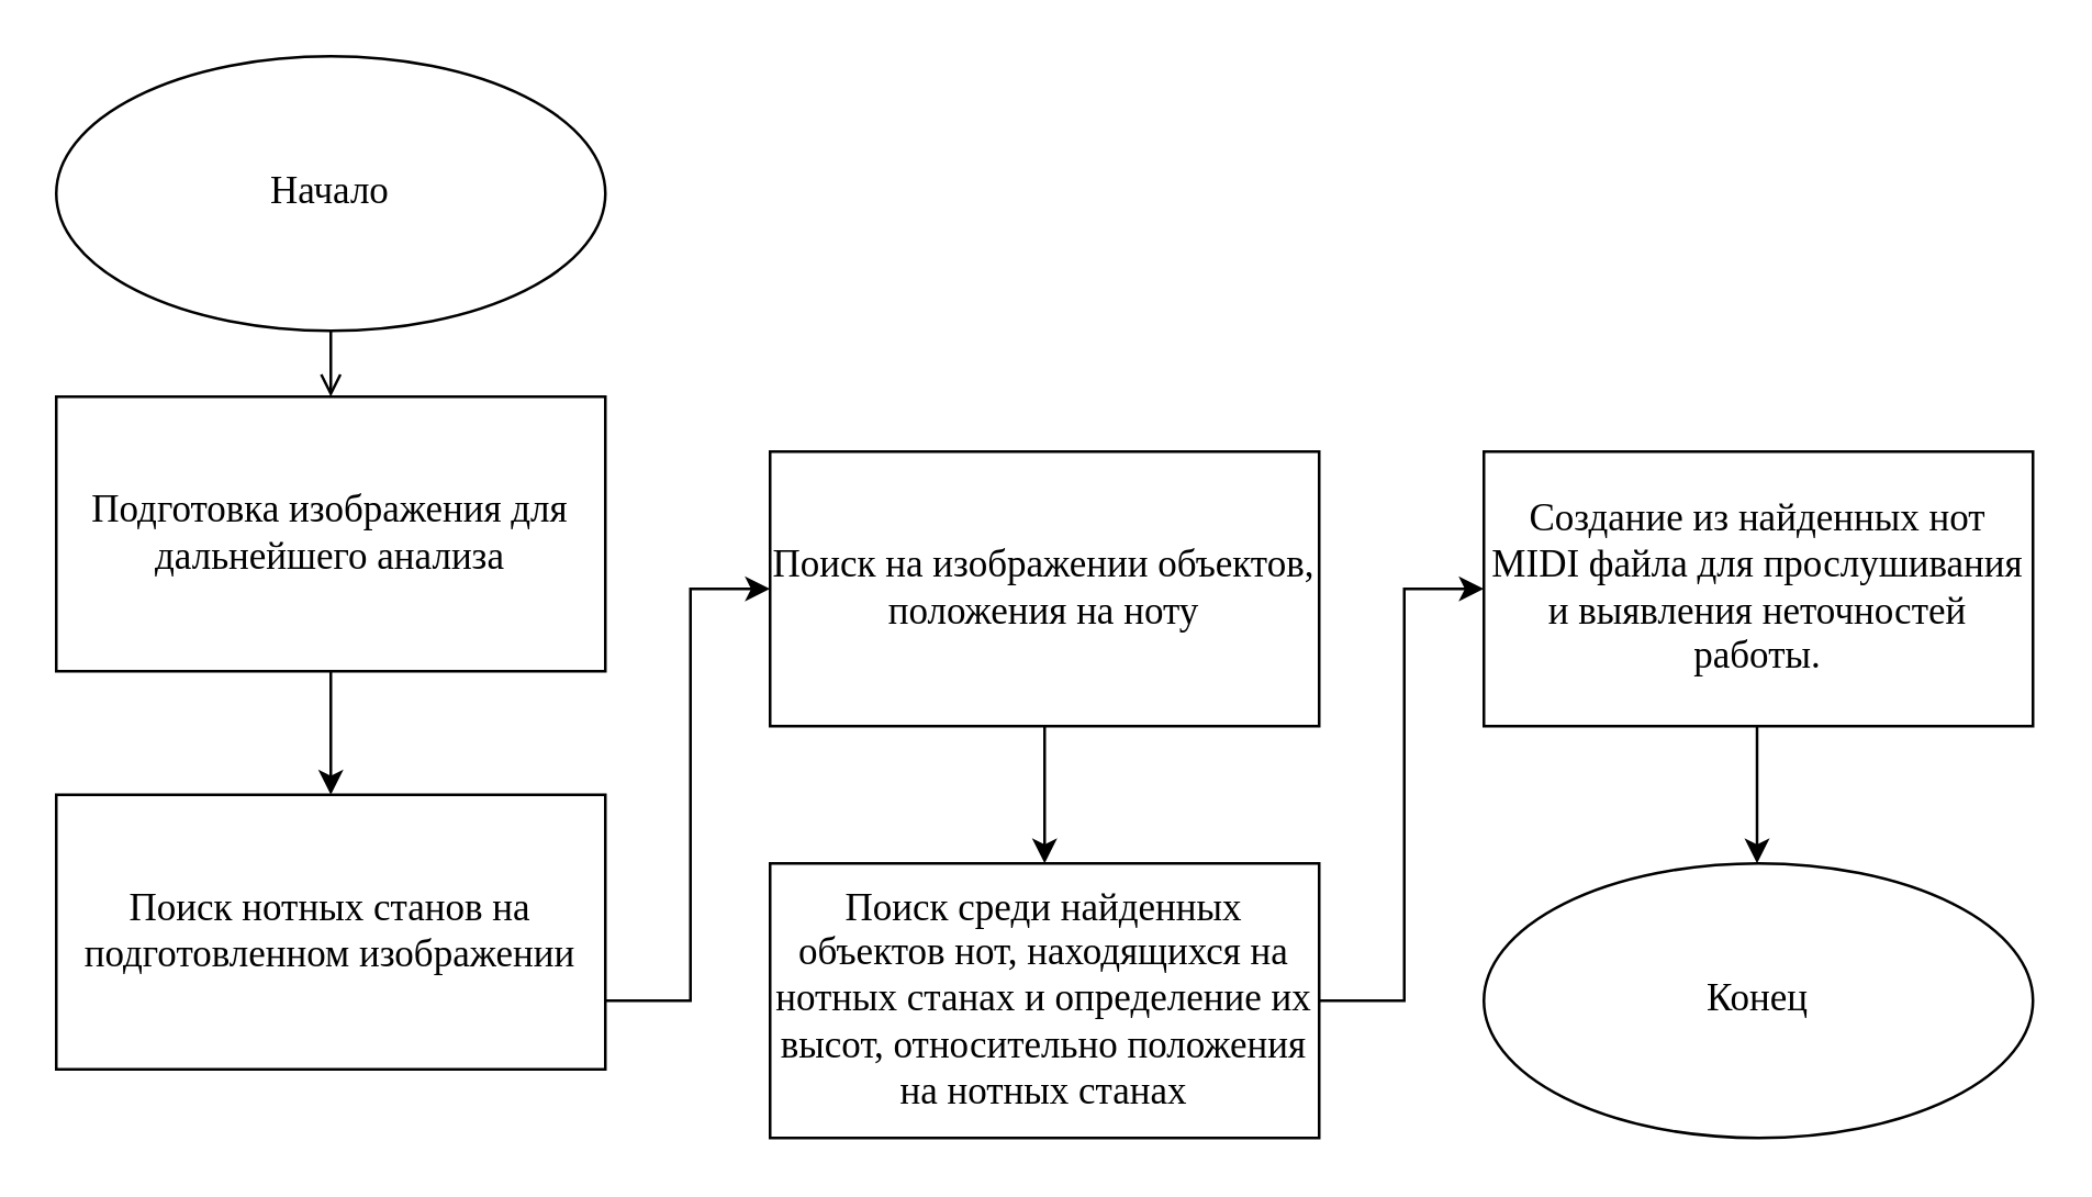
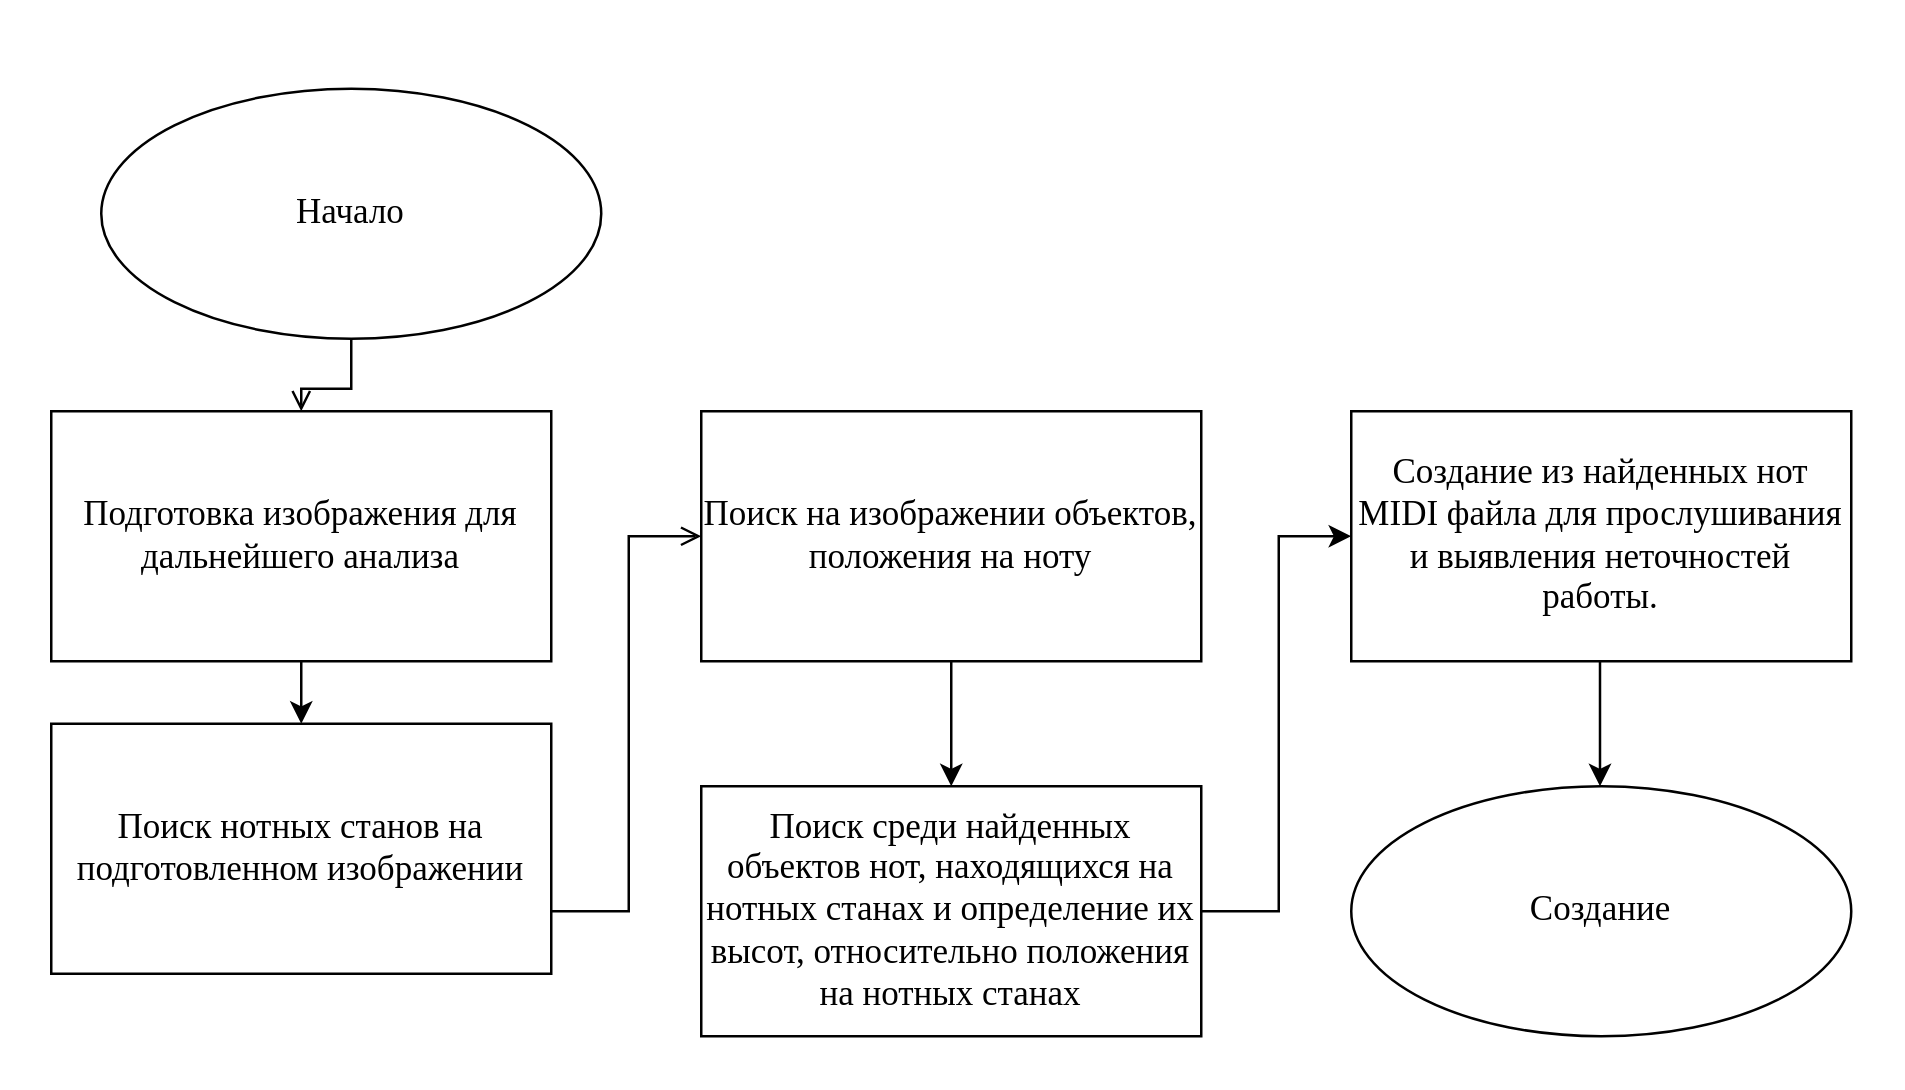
  <mxCell id="0" />
  <mxCell id="1" parent="0" />
  <mxCell id="2" style="edgeStyle=orthogonalEdgeStyle;rounded=0;orthogonalLoop=1;jettySize=auto;html=1;entryX=0.5;entryY=0;entryDx=0;entryDy=0;endArrow=open;" edge="1" parent="1" source="3" target="5"><mxGeometry relative="1" as="geometry" /></mxCell>
- <mxCell id="3" value="&lt;font style=&quot;font-size: 14px;&quot; face=&quot;Times New Roman&quot;&gt;Начало&lt;/font&gt;" style="ellipse;whiteSpace=wrap;html=1;" vertex="1" parent="1"><mxGeometry x="20" y="20" width="200" height="100" as="geometry" /></mxCell>
+ <mxCell id="3" value="&lt;font style=&quot;font-size: 14px;&quot; face=&quot;Times New Roman&quot;&gt;Начало&lt;/font&gt;" style="ellipse;whiteSpace=wrap;html=1;" vertex="1" parent="1"><mxGeometry x="40" y="35" width="200" height="100" as="geometry" /></mxCell>
  <mxCell id="4" style="edgeStyle=orthogonalEdgeStyle;rounded=0;orthogonalLoop=1;jettySize=auto;html=1;entryX=0.5;entryY=0;entryDx=0;entryDy=0;" edge="1" parent="1" source="5" target="7"><mxGeometry relative="1" as="geometry" /></mxCell>
- <mxCell id="5" value="&lt;font style=&quot;font-size: 14px;&quot; face=&quot;Times New Roman&quot;&gt;Подготовка изображения для дальнейшего анализа&lt;/font&gt;" style="rounded=0;whiteSpace=wrap;html=1;" vertex="1" parent="1"><mxGeometry x="20" y="144" width="200" height="100" as="geometry" /></mxCell>
- <mxCell id="6" style="edgeStyle=orthogonalEdgeStyle;rounded=0;orthogonalLoop=1;jettySize=auto;html=1;entryX=0;entryY=0.5;entryDx=0;entryDy=0;" edge="1" parent="1" source="7" target="9"><mxGeometry relative="1" as="geometry"><mxPoint x="250" y="210" as="targetPoint" /><Array as="points"><mxPoint x="251" y="364" /><mxPoint x="251" y="214" /></Array></mxGeometry></mxCell>
+ <mxCell id="5" value="&lt;font style=&quot;font-size: 14px;&quot; face=&quot;Times New Roman&quot;&gt;Подготовка изображения для дальнейшего анализа&lt;/font&gt;" style="rounded=0;whiteSpace=wrap;html=1;" vertex="1" parent="1"><mxGeometry x="20" y="164" width="200" height="100" as="geometry" /></mxCell>
+ <mxCell id="6" style="edgeStyle=orthogonalEdgeStyle;rounded=0;orthogonalLoop=1;jettySize=auto;html=1;entryX=0;entryY=0.5;entryDx=0;entryDy=0;endArrow=open;" edge="1" parent="1" source="7" target="9"><mxGeometry relative="1" as="geometry"><mxPoint x="250" y="210" as="targetPoint" /><Array as="points"><mxPoint x="251" y="364" /><mxPoint x="251" y="214" /></Array></mxGeometry></mxCell>
  <mxCell id="7" value="&lt;font style=&quot;font-size: 14px;&quot; face=&quot;Times New Roman&quot;&gt;Поиск нотных станов на подготовленном изображении&lt;/font&gt;" style="rounded=0;whiteSpace=wrap;html=1;" vertex="1" parent="1"><mxGeometry x="20" y="289" width="200" height="100" as="geometry" /></mxCell>
  <mxCell id="8" style="edgeStyle=orthogonalEdgeStyle;rounded=0;orthogonalLoop=1;jettySize=auto;html=1;entryX=0.5;entryY=0;entryDx=0;entryDy=0;" edge="1" parent="1" source="9" target="11"><mxGeometry relative="1" as="geometry" /></mxCell>
  <mxCell id="9" value="&lt;font style=&quot;font-size: 14px;&quot; face=&quot;Times New Roman&quot;&gt;Поиск на изображении объектов, положения на ноту&lt;/font&gt;" style="rounded=0;whiteSpace=wrap;html=1;" vertex="1" parent="1"><mxGeometry x="280" y="164" width="200" height="100" as="geometry" /></mxCell>
  <mxCell id="10" style="edgeStyle=orthogonalEdgeStyle;rounded=0;orthogonalLoop=1;jettySize=auto;html=1;exitX=1;exitY=0.5;exitDx=0;exitDy=0;entryX=0;entryY=0.5;entryDx=0;entryDy=0;" edge="1" parent="1" source="11" target="12"><mxGeometry relative="1" as="geometry"><mxPoint x="510" y="210" as="targetPoint" /><Array as="points"><mxPoint x="511" y="364" /><mxPoint x="511" y="214" /></Array></mxGeometry></mxCell>
  <mxCell id="11" value="&lt;font style=&quot;font-size: 14px;&quot; face=&quot;Times New Roman&quot;&gt;Поиск среди найденных объектов нот, находящихся на нотных станах и определение их высот, относительно положения на нотных станах&lt;/font&gt;" style="rounded=0;whiteSpace=wrap;html=1;" vertex="1" parent="1"><mxGeometry x="280" y="314" width="200" height="100" as="geometry" /></mxCell>
  <mxCell id="12" value="&lt;font style=&quot;font-size: 14px;&quot; face=&quot;Times New Roman&quot;&gt;Создание из найденных нот MIDI файла для прослушивания и выявления неточностей работы.&lt;/font&gt;" style="rounded=0;whiteSpace=wrap;html=1;" vertex="1" parent="1"><mxGeometry x="540" y="164" width="200" height="100" as="geometry" /></mxCell>
  <mxCell id="13" style="edgeStyle=orthogonalEdgeStyle;rounded=0;orthogonalLoop=1;jettySize=auto;html=1;entryX=0.5;entryY=0;entryDx=0;entryDy=0;" edge="1" parent="1"><mxGeometry relative="1" as="geometry"><mxPoint x="639.5" y="264" as="sourcePoint" /><mxPoint x="639.5" y="314" as="targetPoint" /><Array as="points"><mxPoint x="640" y="300" /><mxPoint x="640" y="300" /></Array></mxGeometry></mxCell>
- <mxCell id="14" value="&lt;font style=&quot;font-size: 14px;&quot; face=&quot;Times New Roman&quot;&gt;Конец&lt;/font&gt;" style="ellipse;whiteSpace=wrap;html=1;" vertex="1" parent="1"><mxGeometry x="540" y="314" width="200" height="100" as="geometry" /></mxCell>
+ <mxCell id="14" value="&lt;font style=&quot;font-size: 14px;&quot; face=&quot;Times New Roman&quot;&gt;Создание&lt;/font&gt;" style="ellipse;whiteSpace=wrap;html=1;" vertex="1" parent="1"><mxGeometry x="540" y="314" width="200" height="100" as="geometry" /></mxCell>
